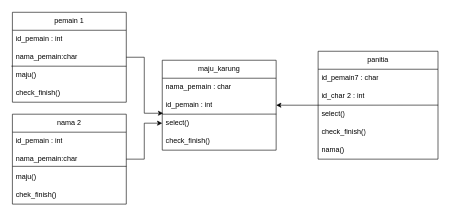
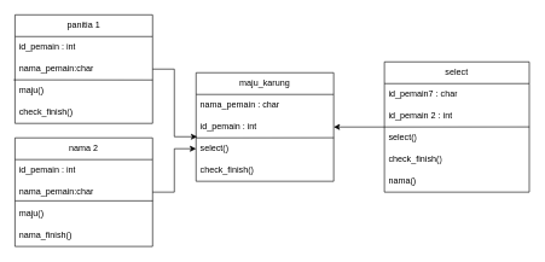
  <mxCell id="0" />
  <mxCell id="1" parent="0" />
- <mxCell id="2" value="pemain 1" style="swimlane;fontStyle=0;childLayout=stackLayout;horizontal=1;startSize=30;horizontalStack=0;resizeParent=1;resizeParentMax=0;resizeLast=0;collapsible=1;marginBottom=0;whiteSpace=wrap;html=1;" vertex="1" parent="1"><mxGeometry x="20" y="20" width="190" height="150" as="geometry" /></mxCell>
+ <mxCell id="2" value="panitia 1" style="swimlane;fontStyle=0;childLayout=stackLayout;horizontal=1;startSize=30;horizontalStack=0;resizeParent=1;resizeParentMax=0;resizeLast=0;collapsible=1;marginBottom=0;whiteSpace=wrap;html=1;" vertex="1" parent="1"><mxGeometry x="20" y="20" width="190" height="150" as="geometry" /></mxCell>
  <mxCell id="3" value="id_pemain : int" style="text;strokeColor=none;fillColor=none;align=left;verticalAlign=middle;spacingLeft=4;spacingRight=4;overflow=hidden;points=[[0,0.5],[1,0.5]];portConstraint=eastwest;rotatable=0;whiteSpace=wrap;html=1;" vertex="1" parent="2"><mxGeometry y="30" width="190" height="30" as="geometry" /></mxCell>
  <mxCell id="4" value="nama_pemain:char" style="text;strokeColor=none;fillColor=none;align=left;verticalAlign=middle;spacingLeft=4;spacingRight=4;overflow=hidden;points=[[0,0.5],[1,0.5]];portConstraint=eastwest;rotatable=0;whiteSpace=wrap;html=1;" vertex="1" parent="2"><mxGeometry y="60" width="190" height="30" as="geometry" /></mxCell>
  <mxCell id="5" value="maju()" style="text;strokeColor=none;fillColor=none;align=left;verticalAlign=middle;spacingLeft=4;spacingRight=4;overflow=hidden;points=[[0,0.5],[1,0.5]];portConstraint=eastwest;rotatable=0;whiteSpace=wrap;html=1;" vertex="1" parent="2"><mxGeometry y="90" width="190" height="30" as="geometry" /></mxCell>
  <mxCell id="6" value="check_finish()" style="text;strokeColor=none;fillColor=none;align=left;verticalAlign=middle;spacingLeft=4;spacingRight=4;overflow=hidden;points=[[0,0.5],[1,0.5]];portConstraint=eastwest;rotatable=0;whiteSpace=wrap;html=1;" vertex="1" parent="2"><mxGeometry y="120" width="190" height="30" as="geometry" /></mxCell>
  <mxCell id="7" value="" style="endArrow=none;html=1;rounded=0;exitX=-0.009;exitY=-0.005;exitDx=0;exitDy=0;exitPerimeter=0;" edge="1" parent="2" source="5"><mxGeometry width="50" height="50" relative="1" as="geometry"><mxPoint x="0.15" y="86.0" as="sourcePoint" /><mxPoint x="190" y="90" as="targetPoint" /></mxGeometry></mxCell>
  <mxCell id="8" value="nama 2" style="swimlane;fontStyle=0;childLayout=stackLayout;horizontal=1;startSize=30;horizontalStack=0;resizeParent=1;resizeParentMax=0;resizeLast=0;collapsible=1;marginBottom=0;whiteSpace=wrap;html=1;" vertex="1" parent="1"><mxGeometry x="20" y="190" width="190" height="150" as="geometry" /></mxCell>
  <mxCell id="9" value="id_pemain : int" style="text;strokeColor=none;fillColor=none;align=left;verticalAlign=middle;spacingLeft=4;spacingRight=4;overflow=hidden;points=[[0,0.5],[1,0.5]];portConstraint=eastwest;rotatable=0;whiteSpace=wrap;html=1;" vertex="1" parent="8"><mxGeometry y="30" width="190" height="30" as="geometry" /></mxCell>
  <mxCell id="10" value="nama_pemain:char" style="text;strokeColor=none;fillColor=none;align=left;verticalAlign=middle;spacingLeft=4;spacingRight=4;overflow=hidden;points=[[0,0.5],[1,0.5]];portConstraint=eastwest;rotatable=0;whiteSpace=wrap;html=1;" vertex="1" parent="8"><mxGeometry y="60" width="190" height="30" as="geometry" /></mxCell>
  <mxCell id="11" value="maju()" style="text;strokeColor=none;fillColor=none;align=left;verticalAlign=middle;spacingLeft=4;spacingRight=4;overflow=hidden;points=[[0,0.5],[1,0.5]];portConstraint=eastwest;rotatable=0;whiteSpace=wrap;html=1;" vertex="1" parent="8"><mxGeometry y="90" width="190" height="30" as="geometry" /></mxCell>
- <mxCell id="12" value="chek_finish()" style="text;strokeColor=none;fillColor=none;align=left;verticalAlign=middle;spacingLeft=4;spacingRight=4;overflow=hidden;points=[[0,0.5],[1,0.5]];portConstraint=eastwest;rotatable=0;whiteSpace=wrap;html=1;" vertex="1" parent="8"><mxGeometry y="120" width="190" height="30" as="geometry" /></mxCell>
+ <mxCell id="12" value="nama_finish()" style="text;strokeColor=none;fillColor=none;align=left;verticalAlign=middle;spacingLeft=4;spacingRight=4;overflow=hidden;points=[[0,0.5],[1,0.5]];portConstraint=eastwest;rotatable=0;whiteSpace=wrap;html=1;" vertex="1" parent="8"><mxGeometry y="120" width="190" height="30" as="geometry" /></mxCell>
  <mxCell id="13" value="" style="endArrow=none;html=1;rounded=0;exitX=0.001;exitY=0.9;exitDx=0;exitDy=0;entryX=1.001;entryY=-0.1;entryDx=0;entryDy=0;entryPerimeter=0;exitPerimeter=0;" edge="1" parent="8" source="10" target="11"><mxGeometry width="50" height="50" relative="1" as="geometry"><mxPoint x="320" y="240" as="sourcePoint" /><mxPoint x="370" y="190" as="targetPoint" /></mxGeometry></mxCell>
  <mxCell id="14" value="maju_karung" style="swimlane;fontStyle=0;childLayout=stackLayout;horizontal=1;startSize=30;horizontalStack=0;resizeParent=1;resizeParentMax=0;resizeLast=0;collapsible=1;marginBottom=0;whiteSpace=wrap;html=1;" vertex="1" parent="1"><mxGeometry x="270" y="100" width="190" height="150" as="geometry" /></mxCell>
  <mxCell id="15" value="nama_pemain : char" style="text;strokeColor=none;fillColor=none;align=left;verticalAlign=middle;spacingLeft=4;spacingRight=4;overflow=hidden;points=[[0,0.5],[1,0.5]];portConstraint=eastwest;rotatable=0;whiteSpace=wrap;html=1;" vertex="1" parent="14"><mxGeometry y="30" width="190" height="30" as="geometry" /></mxCell>
  <mxCell id="16" value="id_pemain : int" style="text;strokeColor=none;fillColor=none;align=left;verticalAlign=middle;spacingLeft=4;spacingRight=4;overflow=hidden;points=[[0,0.5],[1,0.5]];portConstraint=eastwest;rotatable=0;whiteSpace=wrap;html=1;" vertex="1" parent="14"><mxGeometry y="60" width="190" height="30" as="geometry" /></mxCell>
  <mxCell id="17" value="select()" style="text;strokeColor=none;fillColor=none;align=left;verticalAlign=middle;spacingLeft=4;spacingRight=4;overflow=hidden;points=[[0,0.5],[1,0.5]];portConstraint=eastwest;rotatable=0;whiteSpace=wrap;html=1;" vertex="1" parent="14"><mxGeometry y="90" width="190" height="30" as="geometry" /></mxCell>
  <mxCell id="18" value="check_finish()" style="text;strokeColor=none;fillColor=none;align=left;verticalAlign=middle;spacingLeft=4;spacingRight=4;overflow=hidden;points=[[0,0.5],[1,0.5]];portConstraint=eastwest;rotatable=0;whiteSpace=wrap;html=1;" vertex="1" parent="14"><mxGeometry y="120" width="190" height="30" as="geometry" /></mxCell>
  <mxCell id="19" value="" style="endArrow=none;html=1;rounded=0;entryX=1.001;entryY=0.995;entryDx=0;entryDy=0;entryPerimeter=0;" edge="1" parent="14" target="16"><mxGeometry width="50" height="50" relative="1" as="geometry"><mxPoint y="90" as="sourcePoint" /><mxPoint x="120" y="-20" as="targetPoint" /></mxGeometry></mxCell>
  <mxCell id="20" style="edgeStyle=orthogonalEdgeStyle;rounded=0;orthogonalLoop=1;jettySize=auto;html=1;entryX=1;entryY=0.5;entryDx=0;entryDy=0;" edge="1" parent="1" source="21" target="16"><mxGeometry relative="1" as="geometry" /></mxCell>
- <mxCell id="21" value="panitia" style="swimlane;fontStyle=0;childLayout=stackLayout;horizontal=1;startSize=30;horizontalStack=0;resizeParent=1;resizeParentMax=0;resizeLast=0;collapsible=1;marginBottom=0;whiteSpace=wrap;html=1;" vertex="1" parent="1"><mxGeometry x="530" y="85" width="200" height="180" as="geometry" /></mxCell>
+ <mxCell id="21" value="select" style="swimlane;fontStyle=0;childLayout=stackLayout;horizontal=1;startSize=30;horizontalStack=0;resizeParent=1;resizeParentMax=0;resizeLast=0;collapsible=1;marginBottom=0;whiteSpace=wrap;html=1;" vertex="1" parent="1"><mxGeometry x="530" y="85" width="200" height="180" as="geometry" /></mxCell>
  <mxCell id="22" value="id_pemain7 : char" style="text;strokeColor=none;fillColor=none;align=left;verticalAlign=middle;spacingLeft=4;spacingRight=4;overflow=hidden;points=[[0,0.5],[1,0.5]];portConstraint=eastwest;rotatable=0;whiteSpace=wrap;html=1;" vertex="1" parent="21"><mxGeometry y="30" width="200" height="30" as="geometry" /></mxCell>
- <mxCell id="23" value="id_char 2 : int" style="text;strokeColor=none;fillColor=none;align=left;verticalAlign=middle;spacingLeft=4;spacingRight=4;overflow=hidden;points=[[0,0.5],[1,0.5]];portConstraint=eastwest;rotatable=0;whiteSpace=wrap;html=1;" vertex="1" parent="21"><mxGeometry y="60" width="200" height="30" as="geometry" /></mxCell>
+ <mxCell id="23" value="id_pemain 2 : int" style="text;strokeColor=none;fillColor=none;align=left;verticalAlign=middle;spacingLeft=4;spacingRight=4;overflow=hidden;points=[[0,0.5],[1,0.5]];portConstraint=eastwest;rotatable=0;whiteSpace=wrap;html=1;" vertex="1" parent="21"><mxGeometry y="60" width="200" height="30" as="geometry" /></mxCell>
  <mxCell id="24" value="select()" style="text;strokeColor=none;fillColor=none;align=left;verticalAlign=middle;spacingLeft=4;spacingRight=4;overflow=hidden;points=[[0,0.5],[1,0.5]];portConstraint=eastwest;rotatable=0;whiteSpace=wrap;html=1;" vertex="1" parent="21"><mxGeometry y="90" width="200" height="30" as="geometry" /></mxCell>
  <mxCell id="25" value="check_finish()" style="text;strokeColor=none;fillColor=none;align=left;verticalAlign=middle;spacingLeft=4;spacingRight=4;overflow=hidden;points=[[0,0.5],[1,0.5]];portConstraint=eastwest;rotatable=0;whiteSpace=wrap;html=1;" vertex="1" parent="21"><mxGeometry y="120" width="200" height="30" as="geometry" /></mxCell>
  <mxCell id="26" value="nama()" style="text;strokeColor=none;fillColor=none;align=left;verticalAlign=middle;spacingLeft=4;spacingRight=4;overflow=hidden;points=[[0,0.5],[1,0.5]];portConstraint=eastwest;rotatable=0;whiteSpace=wrap;html=1;" vertex="1" parent="21"><mxGeometry y="150" width="200" height="30" as="geometry" /></mxCell>
  <mxCell id="27" value="" style="endArrow=none;html=1;rounded=0;entryX=1.001;entryY=0.995;entryDx=0;entryDy=0;entryPerimeter=0;" edge="1" parent="21" target="23"><mxGeometry width="50" height="50" relative="1" as="geometry"><mxPoint y="90" as="sourcePoint" /><mxPoint x="120" y="-20" as="targetPoint" /></mxGeometry></mxCell>
  <mxCell id="28" style="edgeStyle=orthogonalEdgeStyle;rounded=0;orthogonalLoop=1;jettySize=auto;html=1;entryX=0.008;entryY=-0.052;entryDx=0;entryDy=0;entryPerimeter=0;" edge="1" parent="1" source="4" target="17"><mxGeometry relative="1" as="geometry" /></mxCell>
  <mxCell id="29" style="edgeStyle=orthogonalEdgeStyle;rounded=0;orthogonalLoop=1;jettySize=auto;html=1;entryX=0;entryY=0.5;entryDx=0;entryDy=0;" edge="1" parent="1" source="10" target="17"><mxGeometry relative="1" as="geometry" /></mxCell>
